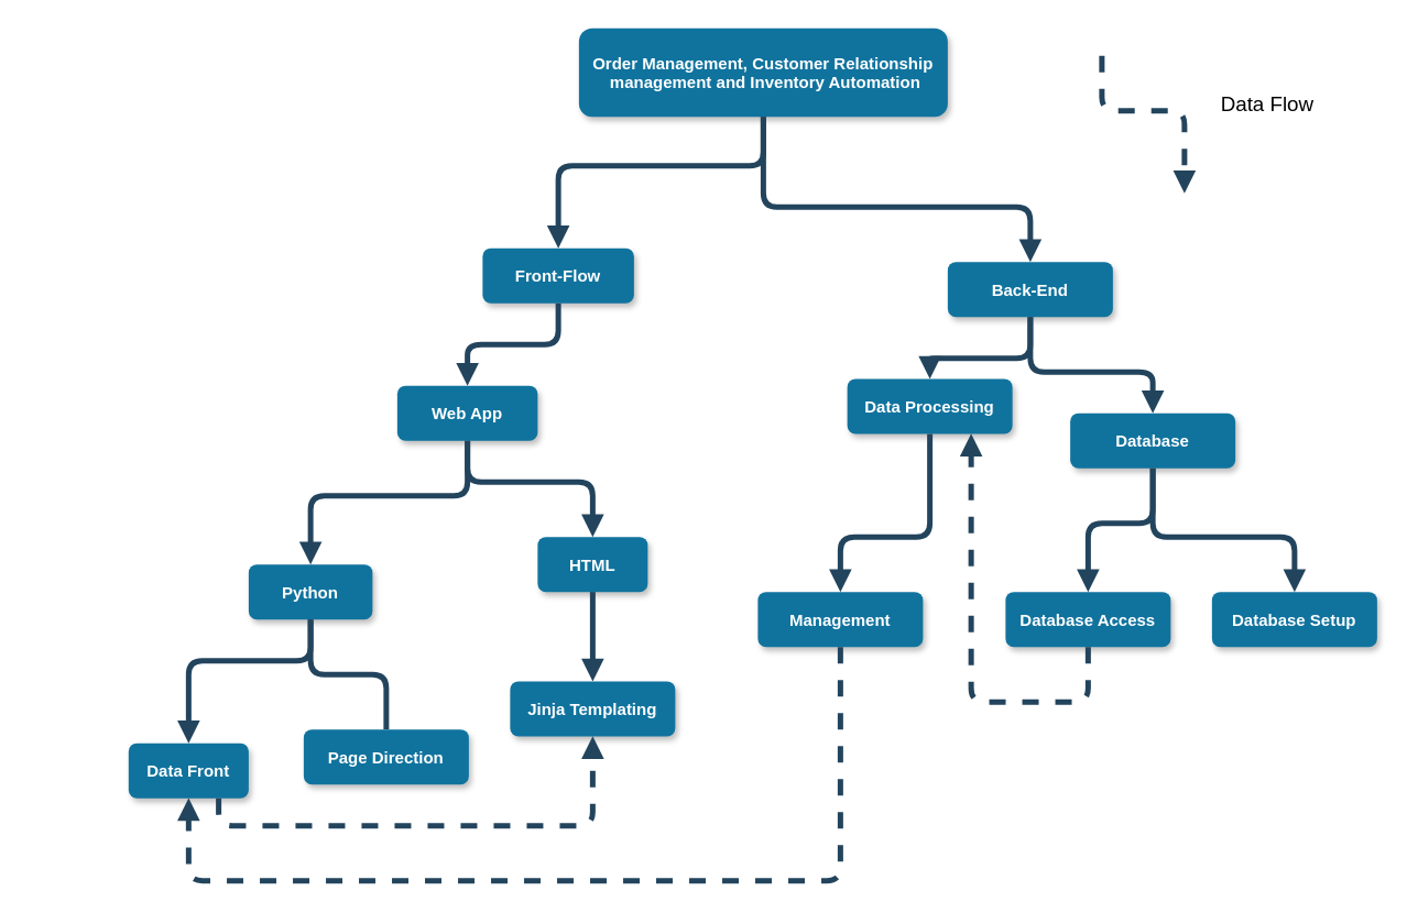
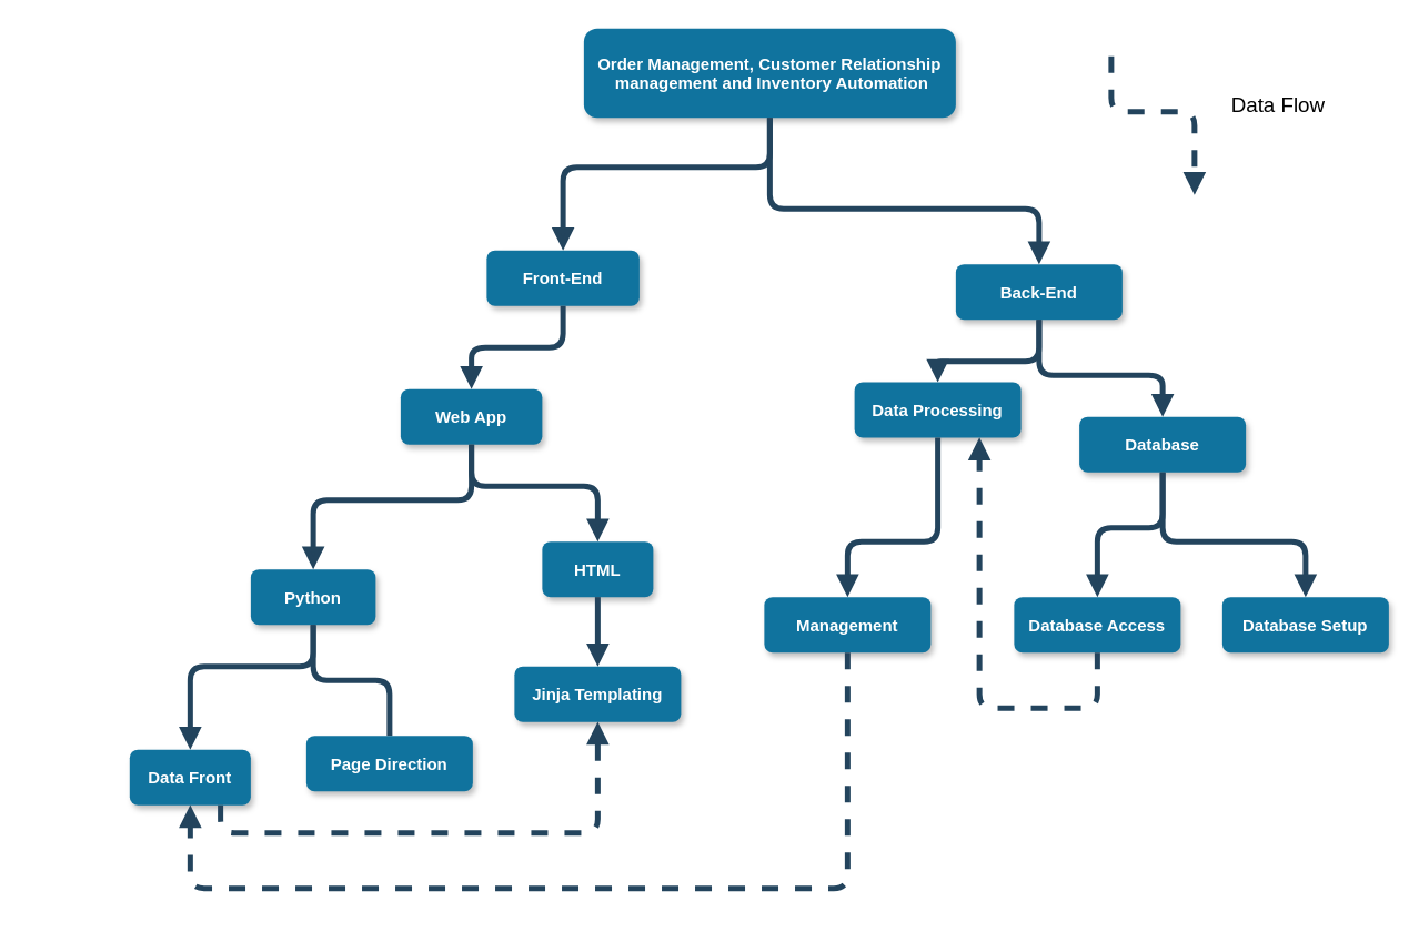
  <mxCell id="0" />
  <mxCell id="1" parent="0" />
  <mxCell id="2" value="Order Management, Customer Relationship&#10; management and Inventory Automation" style="rounded=1;fillColor=#10739E;strokeColor=none;shadow=1;gradientColor=none;fontStyle=1;fontColor=#FFFFFF;fontSize=12;fontFamily=Helvetica;" parent="1" vertex="1"><mxGeometry x="420" y="20" width="268" height="64.5" as="geometry" /></mxCell>
  <mxCell id="3" value="" style="edgeStyle=elbowEdgeStyle;elbow=vertical;strokeWidth=4;endArrow=block;endFill=1;fontStyle=1;dashed=1;strokeColor=#23445D;" parent="1" edge="1"><mxGeometry x="116" y="145.5" width="100" height="100" as="geometry"><mxPoint x="800" y="40" as="sourcePoint" /><mxPoint x="860" y="140" as="targetPoint" /><Array as="points"><mxPoint x="840" y="80" /></Array></mxGeometry></mxCell>
  <mxCell id="4" value="" style="edgeStyle=elbowEdgeStyle;elbow=vertical;strokeWidth=4;endArrow=block;endFill=1;fontStyle=1;strokeColor=#23445D;exitX=0.5;exitY=1;exitDx=0;exitDy=0;entryX=0.5;entryY=0;entryDx=0;entryDy=0;" parent="1" source="2" target="5" edge="1"><mxGeometry x="-60" y="245.5" width="100" height="100" as="geometry"><mxPoint x="710" y="100" as="sourcePoint" /><mxPoint x="580" y="190" as="targetPoint" /><Array as="points"><mxPoint x="450" y="120" /><mxPoint x="370" y="110" /><mxPoint x="600" y="100" /><mxPoint x="580" y="130" /><mxPoint x="630" y="100" /></Array></mxGeometry></mxCell>
- <mxCell id="5" value="Front-Flow" style="rounded=1;fillColor=#10739E;strokeColor=none;shadow=1;gradientColor=none;fontStyle=1;fontColor=#FFFFFF;fontSize=12;" parent="1" vertex="1"><mxGeometry x="350" y="180" width="110" height="40" as="geometry" /></mxCell>
+ <mxCell id="5" value="Front-End" style="rounded=1;fillColor=#10739E;strokeColor=none;shadow=1;gradientColor=none;fontStyle=1;fontColor=#FFFFFF;fontSize=12;" parent="1" vertex="1"><mxGeometry x="350" y="180" width="110" height="40" as="geometry" /></mxCell>
  <mxCell id="6" value="" style="edgeStyle=elbowEdgeStyle;elbow=vertical;strokeWidth=4;endArrow=block;endFill=1;fontStyle=1;strokeColor=#23445D;exitX=0.5;exitY=1;exitDx=0;exitDy=0;entryX=0.5;entryY=0;entryDx=0;entryDy=0;" parent="1" source="2" target="7" edge="1"><mxGeometry x="-50" y="255.5" width="100" height="100" as="geometry"><mxPoint x="716" y="80" as="sourcePoint" /><mxPoint x="920" y="160" as="targetPoint" /><Array as="points"><mxPoint x="710" y="150" /><mxPoint x="830" y="130" /><mxPoint x="590" y="140" /><mxPoint x="640" y="110" /></Array></mxGeometry></mxCell>
  <mxCell id="7" value="Back-End" style="rounded=1;fillColor=#10739E;strokeColor=none;shadow=1;gradientColor=none;fontStyle=1;fontColor=#FFFFFF;fontSize=12;" parent="1" vertex="1"><mxGeometry x="688" y="190" width="120" height="40" as="geometry" /></mxCell>
  <mxCell id="8" value="Database" style="rounded=1;fillColor=#10739E;strokeColor=none;shadow=1;gradientColor=none;fontStyle=1;fontColor=#FFFFFF;fontSize=12;" parent="1" vertex="1"><mxGeometry x="777" y="300" width="120" height="40" as="geometry" /></mxCell>
  <mxCell id="9" value="Data Processing" style="rounded=1;fillColor=#10739E;strokeColor=none;shadow=1;gradientColor=none;fontStyle=1;fontColor=#FFFFFF;fontSize=12;" parent="1" vertex="1"><mxGeometry x="615" y="275" width="120" height="40" as="geometry" /></mxCell>
  <mxCell id="10" value="Database Setup" style="rounded=1;fillColor=#10739E;strokeColor=none;shadow=1;gradientColor=none;fontStyle=1;fontColor=#FFFFFF;fontSize=12;" parent="1" vertex="1"><mxGeometry x="880" y="430" width="120" height="40" as="geometry" /></mxCell>
  <mxCell id="11" value="Database Access" style="rounded=1;fillColor=#10739E;strokeColor=none;shadow=1;gradientColor=none;fontStyle=1;fontColor=#FFFFFF;fontSize=12;" parent="1" vertex="1"><mxGeometry x="730" y="430" width="120" height="40" as="geometry" /></mxCell>
  <mxCell id="12" value="" style="edgeStyle=elbowEdgeStyle;elbow=vertical;strokeWidth=4;endArrow=block;endFill=1;fontStyle=1;strokeColor=#23445D;exitX=0.5;exitY=1;exitDx=0;exitDy=0;entryX=0.5;entryY=0;entryDx=0;entryDy=0;" parent="1" source="7" target="8" edge="1"><mxGeometry x="290" y="290.5" width="100" height="100" as="geometry"><mxPoint x="1060" y="145" as="sourcePoint" /><mxPoint x="940" y="275" as="targetPoint" /><Array as="points"><mxPoint x="890" y="270" /></Array></mxGeometry></mxCell>
  <mxCell id="13" value="" style="edgeStyle=elbowEdgeStyle;elbow=vertical;strokeWidth=4;endArrow=block;endFill=1;fontStyle=1;strokeColor=#23445D;exitX=0.5;exitY=1;exitDx=0;exitDy=0;entryX=0.5;entryY=0;entryDx=0;entryDy=0;" parent="1" source="7" target="9" edge="1"><mxGeometry x="300" y="300.5" width="100" height="100" as="geometry"><mxPoint x="830" y="240" as="sourcePoint" /><mxPoint x="930" y="320" as="targetPoint" /><Array as="points"><mxPoint x="770" y="260" /><mxPoint x="830" y="270" /></Array></mxGeometry></mxCell>
  <mxCell id="14" value="" style="edgeStyle=elbowEdgeStyle;elbow=vertical;strokeWidth=4;endArrow=block;endFill=1;fontStyle=1;strokeColor=#23445D;exitX=0.5;exitY=1;exitDx=0;exitDy=0;entryX=0.5;entryY=0;entryDx=0;entryDy=0;" parent="1" source="8" target="10" edge="1"><mxGeometry x="310" y="310.5" width="100" height="100" as="geometry"><mxPoint x="840" y="250" as="sourcePoint" /><mxPoint x="940" y="330" as="targetPoint" /><Array as="points"><mxPoint x="860" y="390" /><mxPoint x="930" y="360" /><mxPoint x="970" y="410" /><mxPoint x="990" y="380" /><mxPoint x="970" y="390" /></Array></mxGeometry></mxCell>
  <mxCell id="15" value="" style="edgeStyle=elbowEdgeStyle;elbow=vertical;strokeWidth=4;endArrow=block;endFill=1;fontStyle=1;strokeColor=#23445D;exitX=0.5;exitY=1;exitDx=0;exitDy=0;entryX=0.5;entryY=0;entryDx=0;entryDy=0;" parent="1" source="8" target="11" edge="1"><mxGeometry x="320" y="320.5" width="100" height="100" as="geometry"><mxPoint x="930" y="360" as="sourcePoint" /><mxPoint x="1030" y="430" as="targetPoint" /><Array as="points"><mxPoint x="850" y="380" /><mxPoint x="980" y="400" /></Array></mxGeometry></mxCell>
  <mxCell id="16" value="Web App" style="rounded=1;fillColor=#10739E;strokeColor=none;shadow=1;gradientColor=none;fontStyle=1;fontColor=#FFFFFF;fontSize=12;" parent="1" vertex="1"><mxGeometry x="288" y="280" width="102" height="40" as="geometry" /></mxCell>
  <mxCell id="17" value="" style="edgeStyle=elbowEdgeStyle;elbow=vertical;strokeWidth=4;endArrow=block;endFill=1;fontStyle=1;strokeColor=#23445D;exitX=0.5;exitY=1;exitDx=0;exitDy=0;entryX=0.5;entryY=0;entryDx=0;entryDy=0;" parent="1" source="5" target="16" edge="1"><mxGeometry x="320" y="320.5" width="100" height="100" as="geometry"><mxPoint x="840" y="250" as="sourcePoint" /><mxPoint x="760" y="330" as="targetPoint" /><Array as="points"><mxPoint x="370" y="250" /><mxPoint x="285" y="240" /><mxPoint x="500" y="280" /><mxPoint x="430" y="270" /></Array></mxGeometry></mxCell>
  <mxCell id="18" value="" style="edgeStyle=elbowEdgeStyle;elbow=vertical;strokeWidth=4;endArrow=block;endFill=1;fontStyle=1;strokeColor=#23445D;exitX=0.5;exitY=1;exitDx=0;exitDy=0;entryX=0.5;entryY=0;entryDx=0;entryDy=0;" parent="1" source="16" target="19" edge="1"><mxGeometry x="-3" y="450.5" width="100" height="100" as="geometry"><mxPoint x="517" y="380" as="sourcePoint" /><mxPoint x="600" y="400" as="targetPoint" /><Array as="points"><mxPoint x="240" y="360" /><mxPoint x="160" y="370" /><mxPoint x="450" y="390" /><mxPoint x="527" y="420" /></Array></mxGeometry></mxCell>
  <mxCell id="19" value="Python" style="rounded=1;fillColor=#10739E;strokeColor=none;shadow=1;gradientColor=none;fontStyle=1;fontColor=#FFFFFF;fontSize=12;" parent="1" vertex="1"><mxGeometry x="180" y="410" width="90" height="40" as="geometry" /></mxCell>
  <mxCell id="20" value="" style="edgeStyle=elbowEdgeStyle;elbow=vertical;strokeWidth=4;endArrow=block;endFill=1;fontStyle=1;strokeColor=#23445D;entryX=0.5;entryY=0;entryDx=0;entryDy=0;exitX=0.5;exitY=1;exitDx=0;exitDy=0;" parent="1" source="16" target="21" edge="1"><mxGeometry x="227" y="450.5" width="100" height="100" as="geometry"><mxPoint x="630" y="360" as="sourcePoint" /><mxPoint x="830" y="400" as="targetPoint" /><Array as="points"><mxPoint x="390" y="350" /><mxPoint x="540" y="380" /><mxPoint x="560" y="390" /><mxPoint x="757" y="420" /></Array></mxGeometry></mxCell>
  <mxCell id="21" value="HTML" style="rounded=1;fillColor=#10739E;strokeColor=none;shadow=1;gradientColor=none;fontStyle=1;fontColor=#FFFFFF;fontSize=12;" parent="1" vertex="1"><mxGeometry x="390" y="390" width="80" height="40" as="geometry" /></mxCell>
  <mxCell id="22" value="" style="edgeStyle=elbowEdgeStyle;elbow=vertical;strokeWidth=4;endArrow=block;endFill=1;fontStyle=1;strokeColor=#23445D;exitX=0.5;exitY=1;exitDx=0;exitDy=0;entryX=0.5;entryY=0;entryDx=0;entryDy=0;" parent="1" source="19" target="23" edge="1"><mxGeometry x="-60.25" y="590.5" width="100" height="100" as="geometry"><mxPoint x="447.25" y="490" as="sourcePoint" /><mxPoint x="542.75" y="540" as="targetPoint" /><Array as="points"><mxPoint x="100" y="480" /><mxPoint x="20" y="490" /><mxPoint x="330" y="520" /><mxPoint x="469.75" y="560" /></Array></mxGeometry></mxCell>
  <mxCell id="23" value="Data Front" style="rounded=1;fillColor=#10739E;strokeColor=none;shadow=1;gradientColor=none;fontStyle=1;fontColor=#FFFFFF;fontSize=12;" parent="1" vertex="1"><mxGeometry x="92.75" y="540" width="87.25" height="40" as="geometry" /></mxCell>
  <mxCell id="24" value="" style="edgeStyle=elbowEdgeStyle;elbow=vertical;strokeWidth=4;endArrow=none;endFill=1;fontStyle=1;strokeColor=#23445D;exitX=0.5;exitY=1;exitDx=0;exitDy=0;entryX=0.5;entryY=0;entryDx=0;entryDy=0;" parent="1" source="19" target="25" edge="1"><mxGeometry x="99.75" y="590.5" width="100" height="100" as="geometry"><mxPoint x="607.25" y="490" as="sourcePoint" /><mxPoint x="702.75" y="540" as="targetPoint" /><Array as="points"><mxPoint x="260" y="490" /><mxPoint x="140" y="500" /><mxPoint x="220" y="480" /><mxPoint x="440" y="490" /><mxPoint x="552.75" y="530" /><mxPoint x="629.75" y="560" /></Array></mxGeometry></mxCell>
  <mxCell id="25" value="Page Direction" style="rounded=1;fillColor=#10739E;strokeColor=none;shadow=1;gradientColor=none;fontStyle=1;fontColor=#FFFFFF;fontSize=12;" parent="1" vertex="1"><mxGeometry x="220" y="530" width="120" height="40" as="geometry" /></mxCell>
  <mxCell id="26" value="" style="edgeStyle=elbowEdgeStyle;elbow=vertical;strokeWidth=4;endArrow=block;endFill=1;fontStyle=1;strokeColor=#23445D;exitX=0.5;exitY=1;exitDx=0;exitDy=0;entryX=0.5;entryY=0;entryDx=0;entryDy=0;" parent="1" source="21" target="27" edge="1"><mxGeometry x="354.75" y="610.5" width="100" height="100" as="geometry"><mxPoint x="600" y="490" as="sourcePoint" /><mxPoint x="957.75" y="560" as="targetPoint" /><Array as="points"><mxPoint x="420" y="460" /><mxPoint x="380" y="450" /><mxPoint x="695" y="510" /><mxPoint x="807.75" y="550" /><mxPoint x="884.75" y="580" /></Array></mxGeometry></mxCell>
- <mxCell id="27" value="Jinja Templating" style="rounded=1;fillColor=#10739E;strokeColor=none;shadow=1;gradientColor=none;fontStyle=1;fontColor=#FFFFFF;fontSize=12;" parent="1" vertex="1"><mxGeometry x="370" y="495" width="120" height="40" as="geometry" /></mxCell>
+ <mxCell id="27" value="Jinja Templating" style="rounded=1;fillColor=#10739E;strokeColor=none;shadow=1;gradientColor=none;fontStyle=1;fontColor=#FFFFFF;fontSize=12;" parent="1" vertex="1"><mxGeometry x="370" y="480" width="120" height="40" as="geometry" /></mxCell>
  <mxCell id="28" value="" style="edgeStyle=elbowEdgeStyle;elbow=vertical;strokeWidth=4;endArrow=block;endFill=1;fontStyle=1;strokeColor=#23445D;exitX=0.5;exitY=1;exitDx=0;exitDy=0;entryX=0.5;entryY=0;entryDx=0;entryDy=0;" edge="1" parent="1" source="9" target="29"><mxGeometry x="-40" y="525.5" width="100" height="100" as="geometry"><mxPoint x="730" y="380" as="sourcePoint" /><mxPoint x="660" y="420" as="targetPoint" /><Array as="points"><mxPoint x="710" y="390" /><mxPoint x="690" y="390" /></Array></mxGeometry></mxCell>
  <mxCell id="29" value="Management" style="rounded=1;fillColor=#10739E;strokeColor=none;shadow=1;gradientColor=none;fontStyle=1;fontColor=#FFFFFF;fontSize=12;" vertex="1" parent="1"><mxGeometry x="550" y="430" width="120" height="40" as="geometry" /></mxCell>
  <mxCell id="30" value="" style="edgeStyle=elbowEdgeStyle;elbow=vertical;strokeWidth=4;endArrow=block;endFill=1;fontStyle=1;dashed=1;strokeColor=#23445D;entryX=0.75;entryY=1;entryDx=0;entryDy=0;exitX=0.5;exitY=1;exitDx=0;exitDy=0;" edge="1" parent="1" source="11" target="9"><mxGeometry x="46" y="-64.5" width="100" height="100" as="geometry"><mxPoint x="870" y="567" as="sourcePoint" /><mxPoint x="988" y="-60" as="targetPoint" /><Array as="points"><mxPoint x="840" y="510" /><mxPoint x="930" y="630" /></Array></mxGeometry></mxCell>
  <mxCell id="31" value="" style="edgeStyle=elbowEdgeStyle;elbow=vertical;strokeWidth=4;endArrow=block;endFill=1;fontStyle=1;dashed=1;strokeColor=#23445D;entryX=0.5;entryY=1;entryDx=0;entryDy=0;exitX=0.5;exitY=1;exitDx=0;exitDy=0;" edge="1" parent="1" source="29" target="23"><mxGeometry x="56" y="-54.5" width="100" height="100" as="geometry"><mxPoint x="920" y="490" as="sourcePoint" /><mxPoint x="780" y="360" as="targetPoint" /><Array as="points"><mxPoint x="540" y="640" /><mxPoint x="420" y="640" /><mxPoint x="550" y="590" /><mxPoint x="850" y="520" /><mxPoint x="940" y="640" /></Array></mxGeometry></mxCell>
  <mxCell id="32" value="" style="edgeStyle=elbowEdgeStyle;elbow=vertical;strokeWidth=4;endArrow=block;endFill=1;fontStyle=1;dashed=1;strokeColor=#23445D;entryX=0.5;entryY=1;entryDx=0;entryDy=0;exitX=0.75;exitY=1;exitDx=0;exitDy=0;" edge="1" parent="1" source="23" target="27"><mxGeometry x="66" y="-44.5" width="100" height="100" as="geometry"><mxPoint x="620" y="480" as="sourcePoint" /><mxPoint x="53.625" y="570" as="targetPoint" /><Array as="points"><mxPoint x="290" y="600" /><mxPoint x="110" y="580" /><mxPoint x="270" y="610" /><mxPoint x="430" y="650" /><mxPoint x="560" y="600" /><mxPoint x="860" y="530" /><mxPoint x="950" y="650" /></Array></mxGeometry></mxCell>
  <mxCell id="33" value="&lt;font style=&quot;font-size: 15px&quot;&gt;Data Flow&lt;/font&gt;" style="text;html=1;align=center;verticalAlign=middle;resizable=0;points=[];autosize=1;" vertex="1" parent="1"><mxGeometry x="880" y="64.5" width="80" height="20" as="geometry" /></mxCell>
